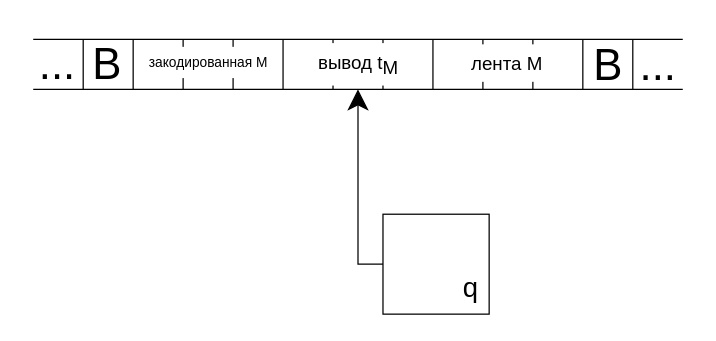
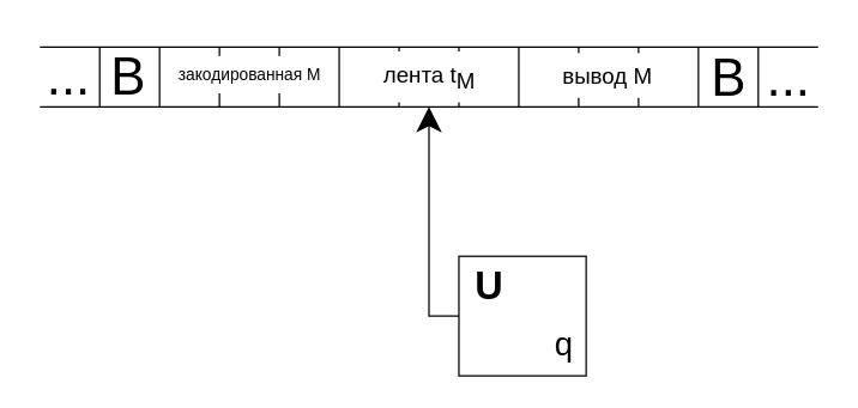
  <mxCell id="0" />
  <mxCell id="1" parent="0" />
  <mxCell id="2" style="edgeStyle=orthogonalEdgeStyle;rounded=0;orthogonalLoop=1;jettySize=auto;html=1;strokeWidth=1;endSize=14;" parent="1" source="3" edge="1"><mxGeometry relative="1" as="geometry"><mxPoint x="286" y="71" as="targetPoint" /></mxGeometry></mxCell>
  <mxCell id="3" value="" style="rounded=0;whiteSpace=wrap;html=1;" parent="1" vertex="1"><mxGeometry x="306" y="171" width="85" height="80" as="geometry" /></mxCell>
  <mxCell id="4" value="" style="endArrow=none;html=1;rounded=0;" parent="1" edge="1"><mxGeometry width="50" height="50" relative="1" as="geometry"><mxPoint x="26" y="31" as="sourcePoint" /><mxPoint x="546" y="31" as="targetPoint" /></mxGeometry></mxCell>
  <mxCell id="5" value="" style="endArrow=none;html=1;rounded=0;" parent="1" edge="1"><mxGeometry width="50" height="50" relative="1" as="geometry"><mxPoint x="26" y="71" as="sourcePoint" /><mxPoint x="546" y="71" as="targetPoint" /></mxGeometry></mxCell>
  <mxCell id="6" value="" style="endArrow=none;html=1;rounded=0;" parent="1" edge="1"><mxGeometry width="50" height="50" relative="1" as="geometry"><mxPoint x="66" y="71" as="sourcePoint" /><mxPoint x="66" y="31" as="targetPoint" /></mxGeometry></mxCell>
  <mxCell id="7" value="" style="endArrow=none;html=1;rounded=0;" parent="1" edge="1"><mxGeometry width="50" height="50" relative="1" as="geometry"><mxPoint x="106" y="71" as="sourcePoint" /><mxPoint x="106" y="31" as="targetPoint" /></mxGeometry></mxCell>
  <mxCell id="8" value="" style="endArrow=none;html=1;rounded=0;" parent="1" edge="1"><mxGeometry width="50" height="50" relative="1" as="geometry"><mxPoint x="146" y="71" as="sourcePoint" /><mxPoint x="146" y="31" as="targetPoint" /></mxGeometry></mxCell>
  <mxCell id="9" value="" style="endArrow=none;html=1;rounded=0;" parent="1" edge="1"><mxGeometry width="50" height="50" relative="1" as="geometry"><mxPoint x="186" y="71" as="sourcePoint" /><mxPoint x="186" y="31" as="targetPoint" /></mxGeometry></mxCell>
  <mxCell id="10" value="" style="endArrow=none;html=1;rounded=0;" parent="1" edge="1"><mxGeometry width="50" height="50" relative="1" as="geometry"><mxPoint x="226" y="71" as="sourcePoint" /><mxPoint x="226" y="31" as="targetPoint" /></mxGeometry></mxCell>
  <mxCell id="11" value="" style="endArrow=none;html=1;rounded=0;" parent="1" edge="1"><mxGeometry width="50" height="50" relative="1" as="geometry"><mxPoint x="266" y="71" as="sourcePoint" /><mxPoint x="266" y="31" as="targetPoint" /></mxGeometry></mxCell>
  <mxCell id="12" value="..." style="text;html=1;align=center;verticalAlign=middle;resizable=0;points=[];autosize=1;strokeColor=none;fillColor=none;fontSize=35;" parent="1" vertex="1"><mxGeometry x="20" y="20" width="50" height="60" as="geometry" /></mxCell>
  <mxCell id="13" value="..." style="text;html=1;align=center;verticalAlign=middle;resizable=0;points=[];autosize=1;strokeColor=none;fillColor=none;fontSize=35;" parent="1" vertex="1"><mxGeometry x="501" y="21" width="50" height="60" as="geometry" /></mxCell>
  <mxCell id="14" value="&lt;span style=&quot;font-weight: normal; font-size: 35px;&quot;&gt;B&lt;/span&gt;" style="text;html=1;align=center;verticalAlign=middle;resizable=0;points=[];autosize=1;strokeColor=none;fillColor=none;fontSize=35;fontStyle=1" parent="1" vertex="1"><mxGeometry x="60" y="20" width="50" height="60" as="geometry" /></mxCell>
  <mxCell id="15" value="&lt;span style=&quot;font-weight: normal; font-size: 35px;&quot;&gt;B&lt;/span&gt;" style="text;html=1;align=center;verticalAlign=middle;resizable=0;points=[];autosize=1;strokeColor=none;fillColor=none;fontSize=35;fontStyle=1" parent="1" vertex="1"><mxGeometry x="461" y="21" width="50" height="60" as="geometry" /></mxCell>
+ <mxCell id="16" value="&lt;b&gt;U&lt;/b&gt;" style="text;html=1;align=center;verticalAlign=middle;resizable=0;points=[];autosize=1;strokeColor=none;fillColor=none;fontSize=26;" parent="1" vertex="1"><mxGeometry x="306" y="171" width="40" height="40" as="geometry" /></mxCell>
  <mxCell id="17" value="q" style="text;html=1;align=center;verticalAlign=middle;resizable=0;points=[];autosize=1;strokeColor=none;fillColor=none;fontSize=22;" parent="1" vertex="1"><mxGeometry x="356" y="211" width="40" height="40" as="geometry" /></mxCell>
  <mxCell id="18" value="" style="endArrow=none;html=1;rounded=0;" edge="1" parent="1"><mxGeometry width="50" height="50" relative="1" as="geometry"><mxPoint x="306" y="71" as="sourcePoint" /><mxPoint x="306" y="31" as="targetPoint" /></mxGeometry></mxCell>
  <mxCell id="19" value="" style="endArrow=none;html=1;rounded=0;" edge="1" parent="1"><mxGeometry width="50" height="50" relative="1" as="geometry"><mxPoint x="346" y="71" as="sourcePoint" /><mxPoint x="346" y="31" as="targetPoint" /></mxGeometry></mxCell>
  <mxCell id="20" value="" style="endArrow=none;html=1;rounded=0;" edge="1" parent="1"><mxGeometry width="50" height="50" relative="1" as="geometry"><mxPoint x="386" y="71" as="sourcePoint" /><mxPoint x="386" y="31" as="targetPoint" /></mxGeometry></mxCell>
  <mxCell id="21" value="" style="endArrow=none;html=1;rounded=0;" edge="1" parent="1"><mxGeometry width="50" height="50" relative="1" as="geometry"><mxPoint x="426" y="71" as="sourcePoint" /><mxPoint x="426" y="31" as="targetPoint" /></mxGeometry></mxCell>
  <mxCell id="22" value="" style="endArrow=none;html=1;rounded=0;" edge="1" parent="1"><mxGeometry width="50" height="50" relative="1" as="geometry"><mxPoint x="466" y="71" as="sourcePoint" /><mxPoint x="466" y="31" as="targetPoint" /></mxGeometry></mxCell>
  <mxCell id="23" value="" style="endArrow=none;html=1;rounded=0;" edge="1" parent="1"><mxGeometry width="50" height="50" relative="1" as="geometry"><mxPoint x="506" y="71" as="sourcePoint" /><mxPoint x="506" y="31" as="targetPoint" /></mxGeometry></mxCell>
  <mxCell id="24" value="закодированная М" style="text;html=1;align=center;verticalAlign=middle;resizable=0;points=[];autosize=1;strokeColor=none;fillColor=default;fontSize=11;" vertex="1" parent="1"><mxGeometry x="108" y="37" width="116" height="25" as="geometry" /></mxCell>
- <mxCell id="25" value="вывод t&lt;sub style=&quot;font-size: 15px;&quot;&gt;M&lt;/sub&gt;" style="text;html=1;align=center;verticalAlign=middle;resizable=0;points=[];autosize=1;strokeColor=none;fillColor=default;fontSize=15;" vertex="1" parent="1"><mxGeometry x="246" y="34" width="80" height="34" as="geometry" /></mxCell>
- <mxCell id="26" value="лента М" style="text;html=1;align=center;verticalAlign=middle;resizable=0;points=[];autosize=1;strokeColor=none;fillColor=default;fontSize=15;" vertex="1" parent="1"><mxGeometry x="365" y="35" width="79" height="30" as="geometry" /></mxCell>
+ <mxCell id="25" value="лента t&lt;sub style=&quot;font-size: 15px;&quot;&gt;M&lt;/sub&gt;" style="text;html=1;align=center;verticalAlign=middle;resizable=0;points=[];autosize=1;strokeColor=none;fillColor=default;fontSize=15;" vertex="1" parent="1"><mxGeometry x="246" y="34" width="80" height="34" as="geometry" /></mxCell>
+ <mxCell id="26" value="вывод М" style="text;html=1;align=center;verticalAlign=middle;resizable=0;points=[];autosize=1;strokeColor=none;fillColor=default;fontSize=15;" vertex="1" parent="1"><mxGeometry x="365" y="35" width="79" height="30" as="geometry" /></mxCell>
